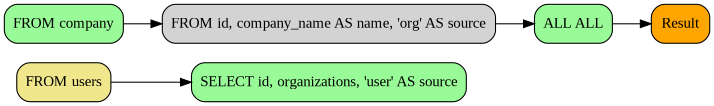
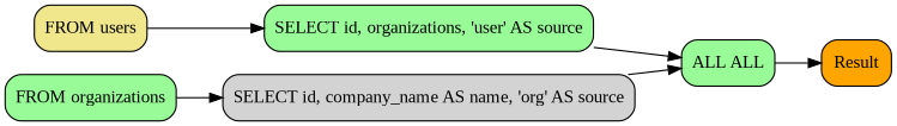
  digraph {
    fontname="Liberation Serif"
    rankdir=LR
    node [fillcolor=palegreen fontname="Liberation Serif" shape=box style="filled,rounded"]
    edge [color=black fontname="Liberation Serif"]
    n1 [fillcolor=khaki label="FROM users"]
    n2 [label="SELECT id, organizations, 'user' AS source"]
    n3 [label="ALL ALL"]
    n4 [fillcolor=orange label=Result]
-   n5 [label="FROM company"]
-   n6 [fillcolor=lightgrey label="FROM id, company_name AS name, 'org' AS source"]
+   n5 [label="FROM organizations"]
+   n6 [fillcolor=lightgrey label="SELECT id, company_name AS name, 'org' AS source"]
    n1 -> n2
+   n2 -> n3
    n3 -> n4
    n5 -> n6
    n6 -> n3
  }
